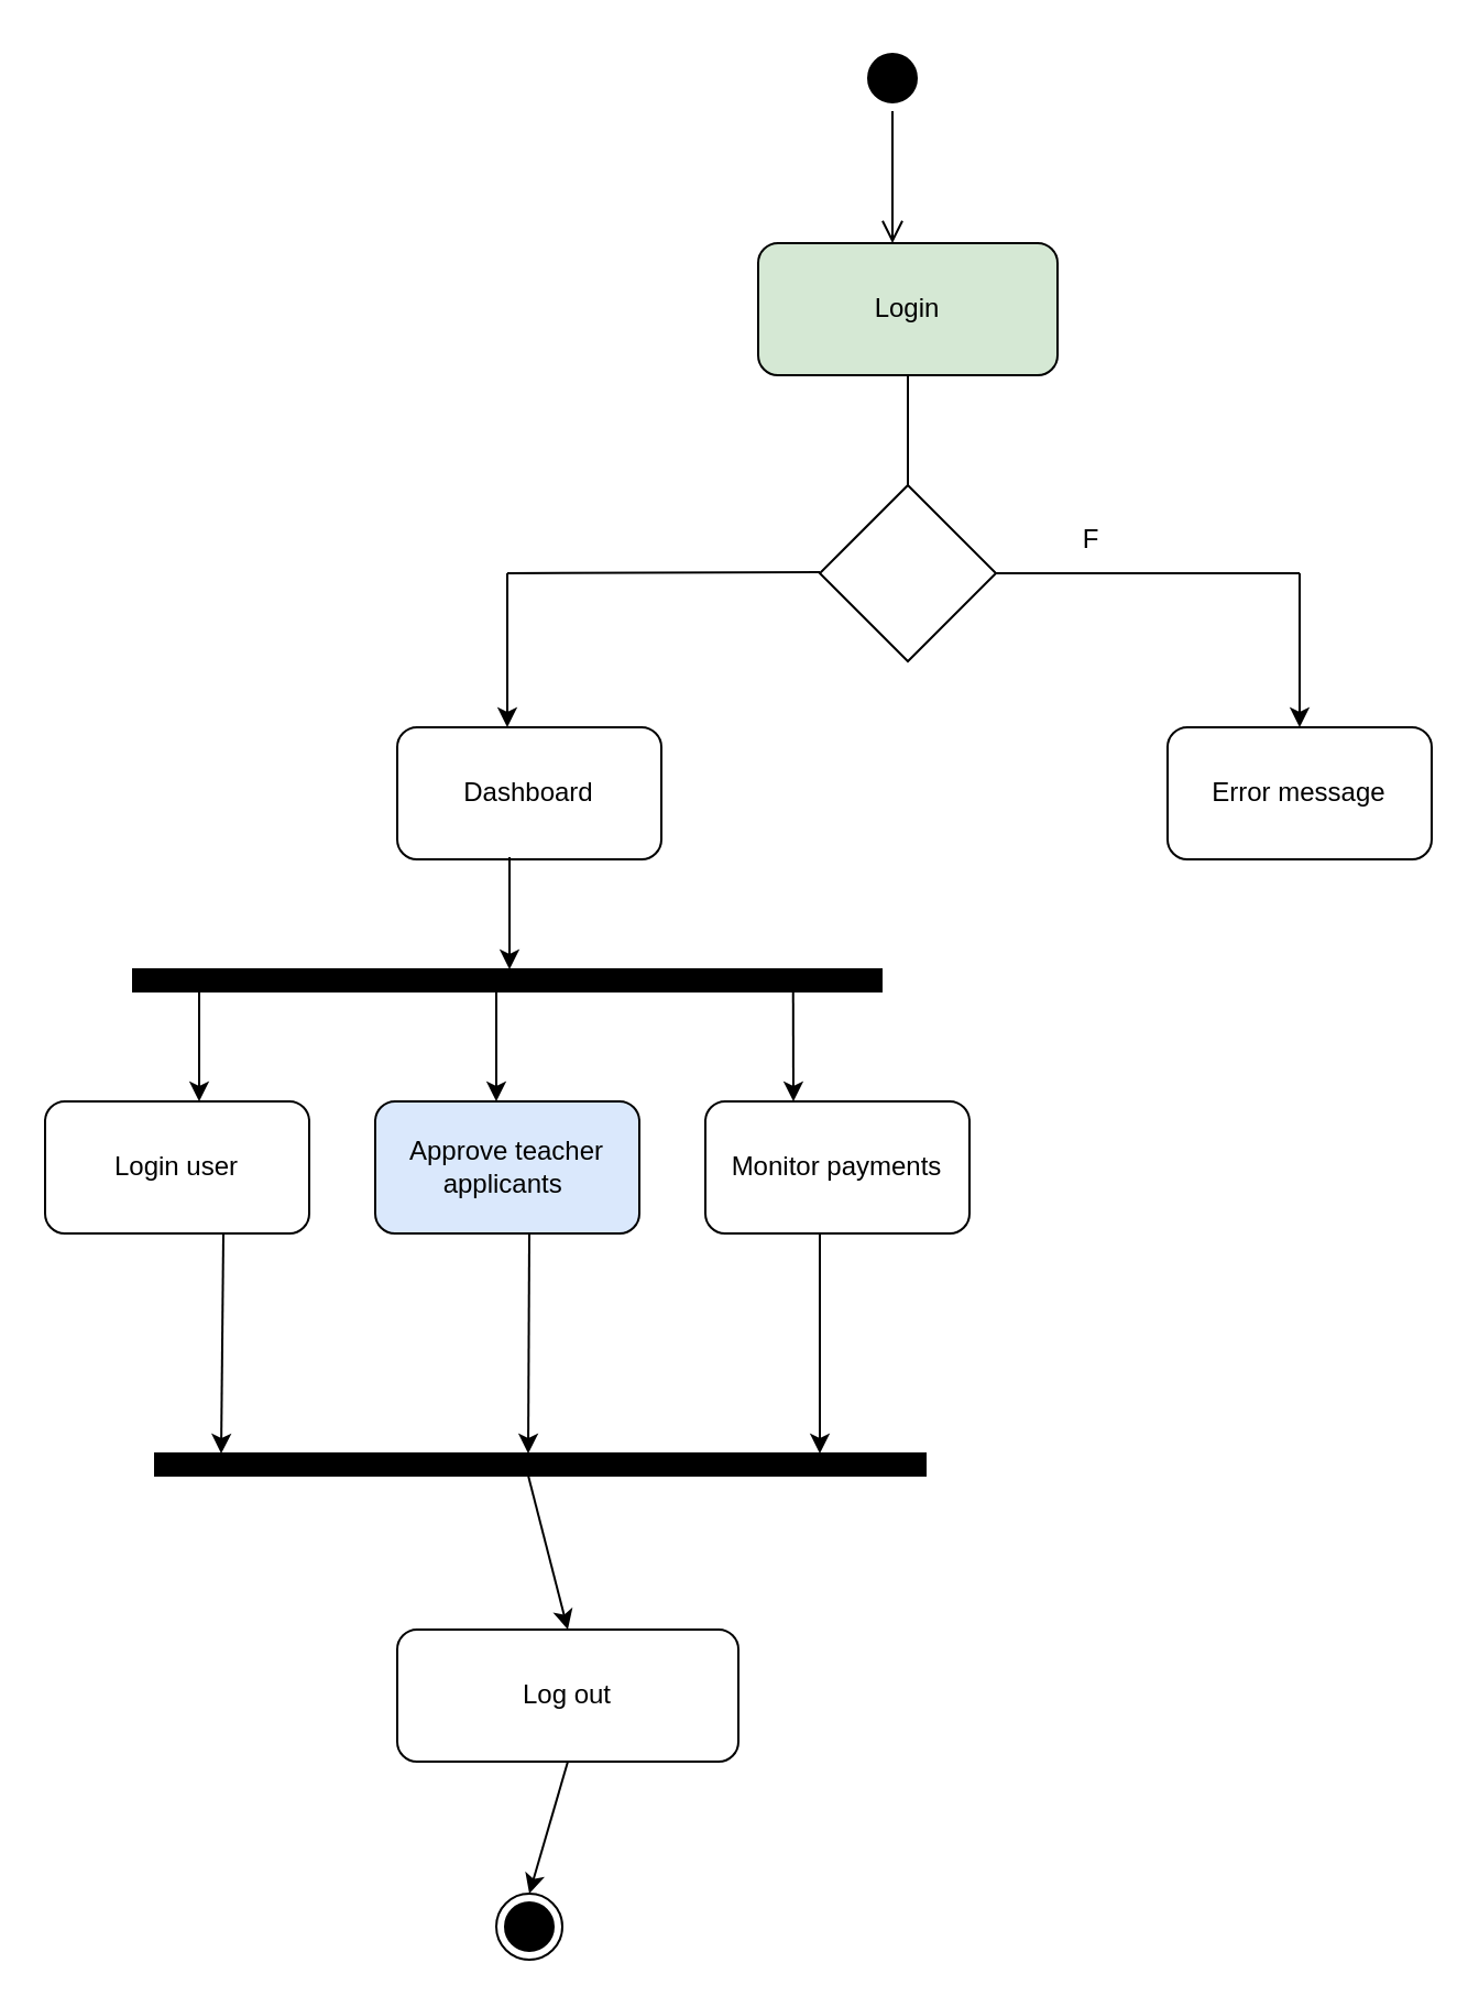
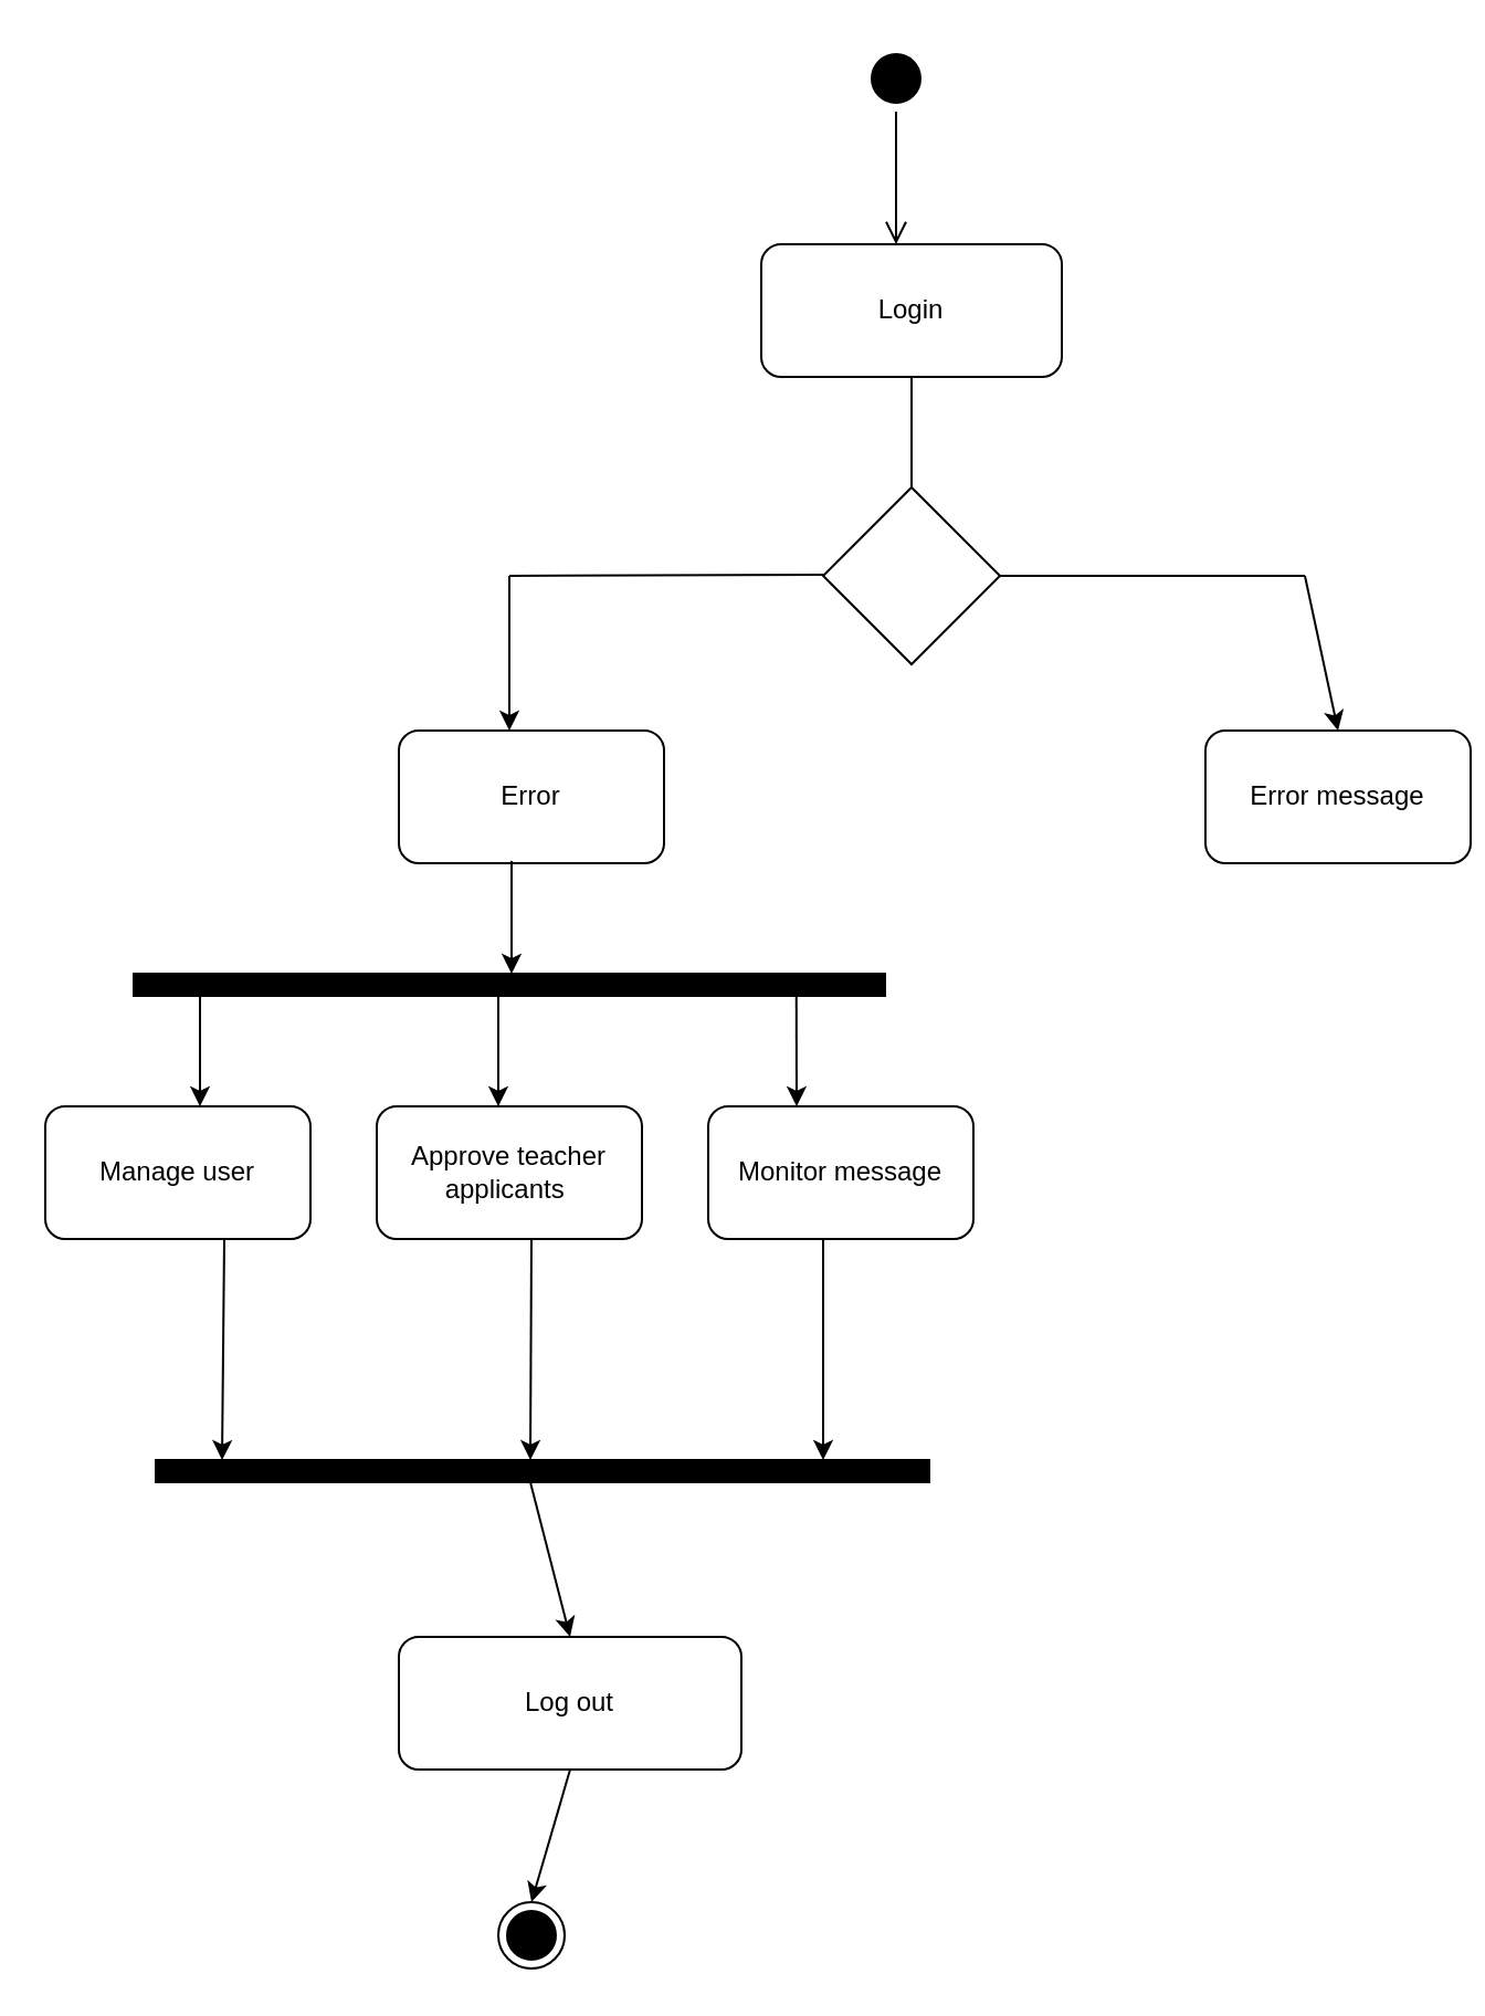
  <mxCell id="0" />
  <mxCell id="1" parent="0" />
  <mxCell id="2" value="" style="ellipse;html=1;shape=startState;fillColor=#000000;strokeColor=#000000;" vertex="1" parent="1"><mxGeometry x="390" y="20" width="30" height="30" as="geometry" /></mxCell>
  <mxCell id="3" value="" style="edgeStyle=orthogonalEdgeStyle;html=1;verticalAlign=bottom;endArrow=open;endSize=8;strokeColor=#000000;rounded=0;" edge="1" source="2" parent="1"><mxGeometry relative="1" as="geometry"><mxPoint x="405" y="110" as="targetPoint" /></mxGeometry></mxCell>
- <mxCell id="4" value="&lt;div&gt;Login&lt;/div&gt;" style="rounded=1;whiteSpace=wrap;html=1;fillColor=#d5e8d4;" vertex="1" parent="1"><mxGeometry x="344" y="110" width="136" height="60" as="geometry" /></mxCell>
+ <mxCell id="4" value="&lt;div&gt;Login&lt;/div&gt;" style="rounded=1;whiteSpace=wrap;html=1;" vertex="1" parent="1"><mxGeometry x="344" y="110" width="136" height="60" as="geometry" /></mxCell>
  <mxCell id="5" value="" style="rhombus;whiteSpace=wrap;html=1;" vertex="1" parent="1"><mxGeometry x="372" y="220" width="80" height="80" as="geometry" /></mxCell>
- <mxCell id="6" value="Dashboard" style="rounded=1;whiteSpace=wrap;html=1;" vertex="1" parent="1"><mxGeometry x="180" y="330" width="120" height="60" as="geometry" /></mxCell>
- <mxCell id="7" value="Error message" style="rounded=1;whiteSpace=wrap;html=1;" vertex="1" parent="1"><mxGeometry x="530" y="330" width="120" height="60" as="geometry" /></mxCell>
+ <mxCell id="6" value="Error" style="rounded=1;whiteSpace=wrap;html=1;" vertex="1" parent="1"><mxGeometry x="180" y="330" width="120" height="60" as="geometry" /></mxCell>
+ <mxCell id="7" value="Error message" style="rounded=1;whiteSpace=wrap;html=1;" vertex="1" parent="1"><mxGeometry x="545" y="330" width="120" height="60" as="geometry" /></mxCell>
  <mxCell id="8" value="" style="endArrow=none;html=1;rounded=0;entryX=0.5;entryY=1;entryDx=0;entryDy=0;exitX=0.5;exitY=0;exitDx=0;exitDy=0;" edge="1" parent="1" source="5" target="4"><mxGeometry width="50" height="50" relative="1" as="geometry"><mxPoint x="380" y="390" as="sourcePoint" /><mxPoint x="430" y="340" as="targetPoint" /></mxGeometry></mxCell>
  <mxCell id="9" value="" style="endArrow=none;html=1;rounded=0;exitX=1;exitY=0.5;exitDx=0;exitDy=0;" edge="1" parent="1" source="5"><mxGeometry width="50" height="50" relative="1" as="geometry"><mxPoint x="380" y="390" as="sourcePoint" /><mxPoint x="590" y="260" as="targetPoint" /></mxGeometry></mxCell>
  <mxCell id="10" value="" style="endArrow=none;html=1;rounded=0;" edge="1" parent="1"><mxGeometry width="50" height="50" relative="1" as="geometry"><mxPoint x="230" y="260" as="sourcePoint" /><mxPoint x="372" y="259.5" as="targetPoint" /></mxGeometry></mxCell>
- <mxCell id="11" value="F" style="text;html=1;align=center;verticalAlign=middle;resizable=0;points=[];autosize=1;strokeColor=none;fillColor=none;" vertex="1" parent="1"><mxGeometry x="480" y="230" width="30" height="30" as="geometry" /></mxCell>
  <mxCell id="12" value="" style="html=1;points=[[0,0,0,0,5],[0,1,0,0,-5],[1,0,0,0,5],[1,1,0,0,-5]];perimeter=orthogonalPerimeter;outlineConnect=0;targetShapes=umlLifeline;portConstraint=eastwest;newEdgeStyle={&quot;curved&quot;:0,&quot;rounded&quot;:0};direction=south;fillColor=#000000;" vertex="1" parent="1"><mxGeometry x="60" y="440" width="340" height="10" as="geometry" /></mxCell>
- <mxCell id="13" value="Login user" style="rounded=1;whiteSpace=wrap;html=1;" vertex="1" parent="1"><mxGeometry x="20" y="500" width="120" height="60" as="geometry" /></mxCell>
- <mxCell id="14" value="Approve teacher applicants&amp;nbsp;" style="rounded=1;whiteSpace=wrap;html=1;fillColor=#dae8fc;" vertex="1" parent="1"><mxGeometry x="170" y="500" width="120" height="60" as="geometry" /></mxCell>
- <mxCell id="15" value="Monitor payments" style="rounded=1;whiteSpace=wrap;html=1;" vertex="1" parent="1"><mxGeometry x="320" y="500" width="120" height="60" as="geometry" /></mxCell>
+ <mxCell id="13" value="Manage user" style="rounded=1;whiteSpace=wrap;html=1;" vertex="1" parent="1"><mxGeometry x="20" y="500" width="120" height="60" as="geometry" /></mxCell>
+ <mxCell id="14" value="Approve teacher applicants&amp;nbsp;" style="rounded=1;whiteSpace=wrap;html=1;" vertex="1" parent="1"><mxGeometry x="170" y="500" width="120" height="60" as="geometry" /></mxCell>
+ <mxCell id="15" value="Monitor message" style="rounded=1;whiteSpace=wrap;html=1;" vertex="1" parent="1"><mxGeometry x="320" y="500" width="120" height="60" as="geometry" /></mxCell>
  <mxCell id="16" value="Log out" style="rounded=1;whiteSpace=wrap;html=1;" vertex="1" parent="1"><mxGeometry x="180" y="740" width="155" height="60" as="geometry" /></mxCell>
  <mxCell id="17" value="" style="html=1;points=[[0,0,0,0,5],[0,1,0,0,-5],[1,0,0,0,5],[1,1,0,0,-5]];perimeter=orthogonalPerimeter;outlineConnect=0;targetShapes=umlLifeline;portConstraint=eastwest;newEdgeStyle={&quot;curved&quot;:0,&quot;rounded&quot;:0};direction=south;fillColor=#000000;" vertex="1" parent="1"><mxGeometry x="70" y="660" width="350" height="10" as="geometry" /></mxCell>
  <mxCell id="18" value="" style="ellipse;html=1;shape=endState;fillColor=#000000;strokeColor=#000000;" vertex="1" parent="1"><mxGeometry x="225" y="860" width="30" height="30" as="geometry" /></mxCell>
  <mxCell id="19" value="" style="endArrow=classic;html=1;rounded=0;exitX=0.425;exitY=0.983;exitDx=0;exitDy=0;exitPerimeter=0;" edge="1" parent="1" source="6" target="12"><mxGeometry width="50" height="50" relative="1" as="geometry"><mxPoint x="380" y="490" as="sourcePoint" /><mxPoint x="430" y="440" as="targetPoint" /></mxGeometry></mxCell>
  <mxCell id="20" value="" style="endArrow=classic;html=1;rounded=0;" edge="1" parent="1"><mxGeometry width="50" height="50" relative="1" as="geometry"><mxPoint x="230" y="260" as="sourcePoint" /><mxPoint x="230" y="330" as="targetPoint" /></mxGeometry></mxCell>
  <mxCell id="21" value="" style="endArrow=classic;html=1;rounded=0;entryX=0.5;entryY=0;entryDx=0;entryDy=0;" edge="1" parent="1" target="7"><mxGeometry width="50" height="50" relative="1" as="geometry"><mxPoint x="590" y="260" as="sourcePoint" /><mxPoint x="430" y="411" as="targetPoint" /></mxGeometry></mxCell>
  <mxCell id="22" value="" style="endArrow=classic;html=1;rounded=0;exitX=1;exitY=0.118;exitDx=0;exitDy=0;exitPerimeter=0;" edge="1" parent="1" source="12"><mxGeometry width="50" height="50" relative="1" as="geometry"><mxPoint x="360" y="460" as="sourcePoint" /><mxPoint x="360" y="500" as="targetPoint" /></mxGeometry></mxCell>
  <mxCell id="23" value="" style="endArrow=classic;html=1;rounded=0;exitX=0.425;exitY=0.983;exitDx=0;exitDy=0;exitPerimeter=0;" edge="1" parent="1"><mxGeometry width="50" height="50" relative="1" as="geometry"><mxPoint x="225" y="449" as="sourcePoint" /><mxPoint x="225" y="500" as="targetPoint" /></mxGeometry></mxCell>
  <mxCell id="24" value="" style="endArrow=classic;html=1;rounded=0;exitX=0.425;exitY=0.983;exitDx=0;exitDy=0;exitPerimeter=0;" edge="1" parent="1"><mxGeometry width="50" height="50" relative="1" as="geometry"><mxPoint x="90" y="449" as="sourcePoint" /><mxPoint x="90" y="500" as="targetPoint" /></mxGeometry></mxCell>
  <mxCell id="25" value="" style="endArrow=classic;html=1;rounded=0;exitX=0.425;exitY=0.983;exitDx=0;exitDy=0;exitPerimeter=0;entryX=0.5;entryY=0;entryDx=0;entryDy=0;" edge="1" parent="1" target="16"><mxGeometry width="50" height="50" relative="1" as="geometry"><mxPoint x="239.5" y="670" as="sourcePoint" /><mxPoint x="239.5" y="721" as="targetPoint" /></mxGeometry></mxCell>
  <mxCell id="26" value="" style="endArrow=classic;html=1;rounded=0;" edge="1" parent="1"><mxGeometry width="50" height="50" relative="1" as="geometry"><mxPoint x="372" y="560" as="sourcePoint" /><mxPoint x="372" y="660" as="targetPoint" /></mxGeometry></mxCell>
  <mxCell id="27" value="" style="endArrow=classic;html=1;rounded=0;" edge="1" parent="1"><mxGeometry width="50" height="50" relative="1" as="geometry"><mxPoint x="240" y="560" as="sourcePoint" /><mxPoint x="239.5" y="660" as="targetPoint" /></mxGeometry></mxCell>
  <mxCell id="28" value="" style="endArrow=classic;html=1;rounded=0;exitX=0.675;exitY=1;exitDx=0;exitDy=0;exitPerimeter=0;" edge="1" parent="1" source="13"><mxGeometry width="50" height="50" relative="1" as="geometry"><mxPoint x="100" y="570" as="sourcePoint" /><mxPoint x="100" y="660" as="targetPoint" /></mxGeometry></mxCell>
  <mxCell id="29" value="" style="endArrow=classic;html=1;rounded=0;exitX=0.5;exitY=1;exitDx=0;exitDy=0;entryX=0.5;entryY=0;entryDx=0;entryDy=0;" edge="1" parent="1" source="16"><mxGeometry width="50" height="50" relative="1" as="geometry"><mxPoint x="239.5" y="790" as="sourcePoint" /><mxPoint x="240" y="860" as="targetPoint" /></mxGeometry></mxCell>
